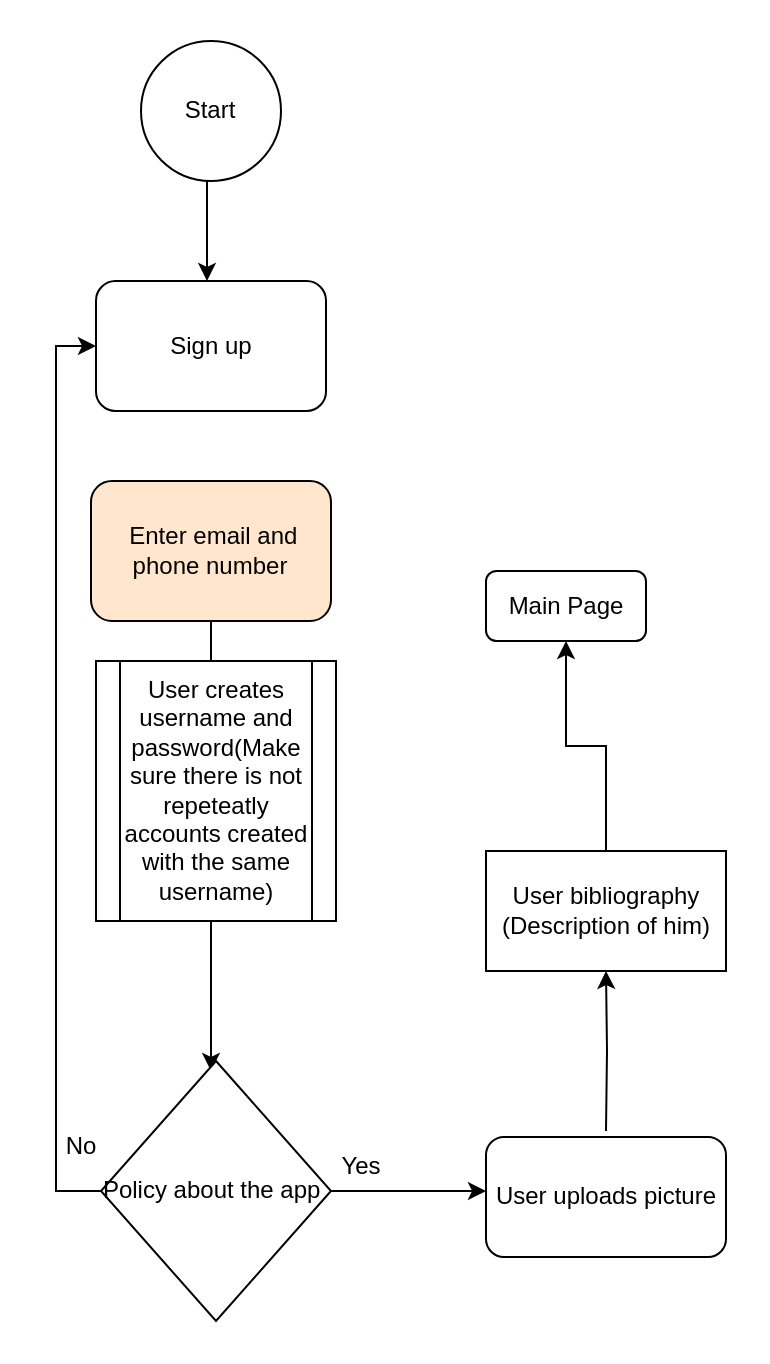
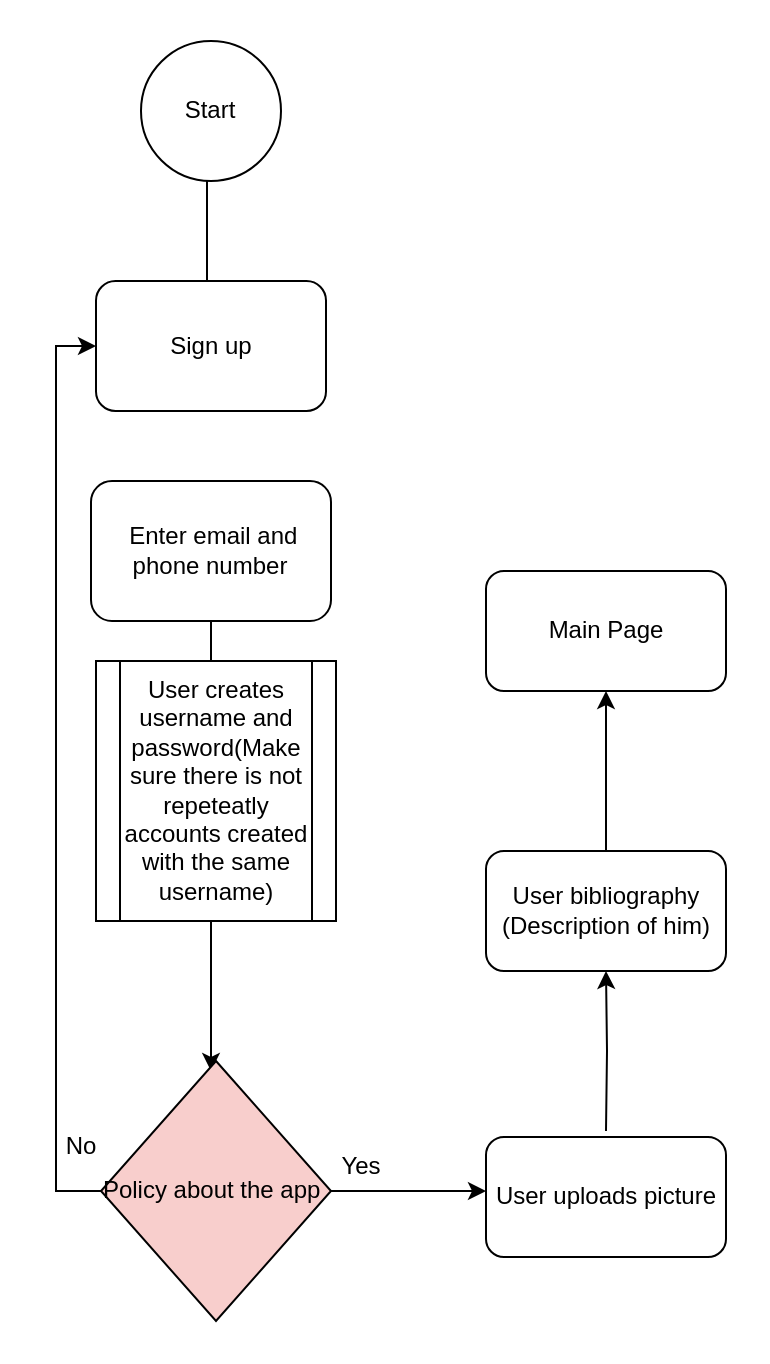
  <mxCell id="0" />
  <mxCell id="1" parent="0" />
- <mxCell id="2" value="" style="edgeStyle=orthogonalEdgeStyle;rounded=0;orthogonalLoop=1;jettySize=auto;html=1;" parent="1" source="3" target="4" edge="1"><mxGeometry relative="1" as="geometry"><Array as="points"><mxPoint x="103" y="130" /><mxPoint x="103" y="130" /></Array></mxGeometry></mxCell>
+ <mxCell id="2" value="" style="edgeStyle=orthogonalEdgeStyle;rounded=0;orthogonalLoop=1;jettySize=auto;html=1;endArrow=none;" parent="1" source="3" target="4" edge="1"><mxGeometry relative="1" as="geometry"><Array as="points"><mxPoint x="103" y="130" /><mxPoint x="103" y="130" /></Array></mxGeometry></mxCell>
  <mxCell id="3" value="Start" style="ellipse;whiteSpace=wrap;html=1;aspect=fixed;" parent="1" vertex="1"><mxGeometry x="70" y="20" width="70" height="70" as="geometry" /></mxCell>
  <mxCell id="4" value="Sign up" style="rounded=1;whiteSpace=wrap;html=1;" parent="1" vertex="1"><mxGeometry x="47.5" y="140" width="115" height="65" as="geometry" /></mxCell>
  <mxCell id="5" value="" style="edgeStyle=orthogonalEdgeStyle;rounded=0;orthogonalLoop=1;jettySize=auto;html=1;" parent="1" source="6" edge="1"><mxGeometry relative="1" as="geometry"><mxPoint x="105" y="395" as="targetPoint" /></mxGeometry></mxCell>
- <mxCell id="6" value="&amp;nbsp;Enter email and phone number" style="rounded=1;whiteSpace=wrap;html=1;fillColor=#ffe6cc;" parent="1" vertex="1"><mxGeometry x="45" y="240" width="120" height="70" as="geometry" /></mxCell>
+ <mxCell id="6" value="&amp;nbsp;Enter email and phone number" style="rounded=1;whiteSpace=wrap;html=1;" parent="1" vertex="1"><mxGeometry x="45" y="240" width="120" height="70" as="geometry" /></mxCell>
  <mxCell id="7" value="" style="edgeStyle=orthogonalEdgeStyle;rounded=0;orthogonalLoop=1;jettySize=auto;html=1;" parent="1" edge="1"><mxGeometry relative="1" as="geometry"><mxPoint x="105" y="455" as="sourcePoint" /><mxPoint x="105" y="535" as="targetPoint" /></mxGeometry></mxCell>
  <mxCell id="8" value="" style="edgeStyle=orthogonalEdgeStyle;rounded=0;orthogonalLoop=1;jettySize=auto;html=1;" parent="1" source="10" edge="1"><mxGeometry relative="1" as="geometry"><mxPoint x="242.5" y="595" as="targetPoint" /></mxGeometry></mxCell>
  <mxCell id="9" style="edgeStyle=orthogonalEdgeStyle;rounded=0;orthogonalLoop=1;jettySize=auto;html=1;exitX=0;exitY=0.5;exitDx=0;exitDy=0;entryX=0;entryY=0.5;entryDx=0;entryDy=0;" parent="1" source="10" target="4" edge="1"><mxGeometry relative="1" as="geometry" /></mxCell>
- <mxCell id="10" value="Policy about the app&amp;nbsp;" style="rhombus;whiteSpace=wrap;html=1;" parent="1" vertex="1"><mxGeometry x="50" y="530" width="115" height="130" as="geometry" /></mxCell>
+ <mxCell id="10" value="Policy about the app&amp;nbsp;" style="rhombus;whiteSpace=wrap;html=1;fillColor=#f8cecc;" parent="1" vertex="1"><mxGeometry x="50" y="530" width="115" height="130" as="geometry" /></mxCell>
  <mxCell id="11" value="No" style="text;html=1;align=center;verticalAlign=middle;resizable=0;points=[];autosize=1;strokeColor=none;fillColor=none;" parent="1" vertex="1"><mxGeometry x="20" y="558" width="40" height="30" as="geometry" /></mxCell>
  <mxCell id="12" value="" style="edgeStyle=orthogonalEdgeStyle;rounded=0;orthogonalLoop=1;jettySize=auto;html=1;" parent="1" target="15" edge="1"><mxGeometry relative="1" as="geometry"><mxPoint x="302.5" y="565" as="sourcePoint" /></mxGeometry></mxCell>
  <mxCell id="13" value="Yes" style="text;html=1;align=center;verticalAlign=middle;resizable=0;points=[];autosize=1;strokeColor=none;fillColor=none;" parent="1" vertex="1"><mxGeometry x="160" y="568" width="40" height="30" as="geometry" /></mxCell>
  <mxCell id="14" value="" style="edgeStyle=orthogonalEdgeStyle;rounded=0;orthogonalLoop=1;jettySize=auto;html=1;" edge="1" parent="1" source="15" target="18"><mxGeometry relative="1" as="geometry" /></mxCell>
- <mxCell id="15" value="User bibliography (Description of him)" style="whiteSpace=wrap;html=1;rounded=0;" parent="1" vertex="1"><mxGeometry x="242.5" y="425" width="120" height="60" as="geometry" /></mxCell>
+ <mxCell id="15" value="User bibliography (Description of him)" style="rounded=1;whiteSpace=wrap;html=1;" parent="1" vertex="1"><mxGeometry x="242.5" y="425" width="120" height="60" as="geometry" /></mxCell>
  <mxCell id="16" value="User uploads picture" style="rounded=1;whiteSpace=wrap;html=1;" parent="1" vertex="1"><mxGeometry x="242.5" y="568" width="120" height="60" as="geometry" /></mxCell>
  <mxCell id="17" value="User creates username and password(Make sure there is not repeteatly accounts created with the same username)" style="shape=process;whiteSpace=wrap;html=1;backgroundOutline=1;" parent="1" vertex="1"><mxGeometry x="47.5" y="330" width="120" height="130" as="geometry" /></mxCell>
- <mxCell id="18" value="Main Page" style="rounded=1;whiteSpace=wrap;html=1;" vertex="1" parent="1"><mxGeometry x="242.5" y="285" width="80" height="35" as="geometry" /></mxCell>
+ <mxCell id="18" value="Main Page" style="rounded=1;whiteSpace=wrap;html=1;" vertex="1" parent="1"><mxGeometry x="242.5" y="285" width="120" height="60" as="geometry" /></mxCell>
